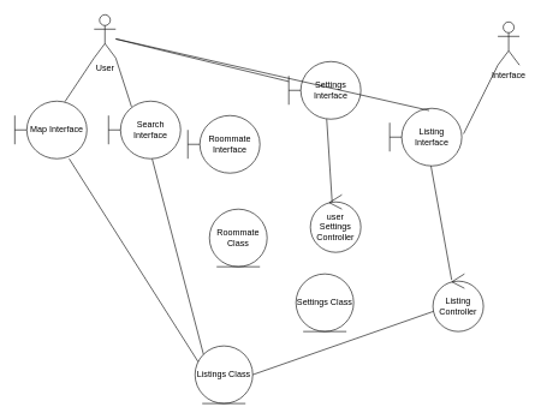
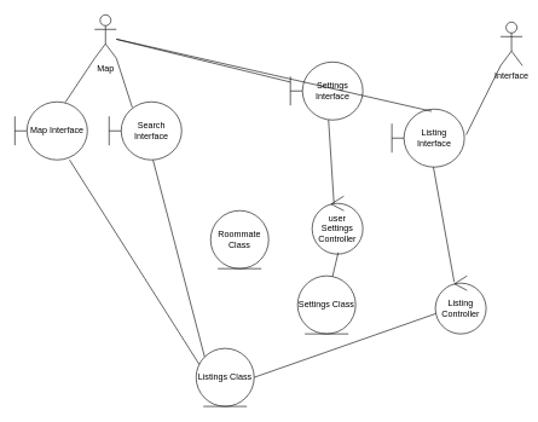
  <mxCell id="0" />
  <mxCell id="1" parent="0" />
  <mxCell id="2" style="rounded=0;orthogonalLoop=1;jettySize=auto;html=1;endArrow=none;startFill=0;" edge="1" parent="1" source="3" target="11"><mxGeometry relative="1" as="geometry" /></mxCell>
- <mxCell id="3" value="User" style="shape=umlActor;verticalLabelPosition=bottom;verticalAlign=top;html=1;outlineConnect=0;" vertex="1" parent="1"><mxGeometry x="130" y="20" width="30" height="60" as="geometry" /></mxCell>
+ <mxCell id="3" value="Map" style="shape=umlActor;verticalLabelPosition=bottom;verticalAlign=top;html=1;outlineConnect=0;" vertex="1" parent="1"><mxGeometry x="130" y="20" width="30" height="60" as="geometry" /></mxCell>
  <mxCell id="4" value="Interface" style="shape=umlActor;verticalLabelPosition=bottom;verticalAlign=top;html=1;outlineConnect=0;" vertex="1" parent="1"><mxGeometry x="690" y="30" width="30" height="60" as="geometry" /></mxCell>
  <mxCell id="5" style="rounded=0;orthogonalLoop=1;jettySize=auto;html=1;entryX=0.057;entryY=0.281;entryDx=0;entryDy=0;entryPerimeter=0;endArrow=none;startFill=0;" edge="1" parent="1" source="6" target="16"><mxGeometry relative="1" as="geometry" /></mxCell>
  <mxCell id="6" value="Map Interface" style="shape=umlBoundary;whiteSpace=wrap;html=1;" vertex="1" parent="1"><mxGeometry x="20" y="140" width="100" height="80" as="geometry" /></mxCell>
  <mxCell id="7" style="rounded=0;orthogonalLoop=1;jettySize=auto;html=1;entryX=0;entryY=0;entryDx=0;entryDy=0;endArrow=none;startFill=0;" edge="1" parent="1" source="8" target="16"><mxGeometry relative="1" as="geometry" /></mxCell>
  <mxCell id="8" value="Search Interface" style="shape=umlBoundary;whiteSpace=wrap;html=1;" vertex="1" parent="1"><mxGeometry x="150" y="140" width="100" height="80" as="geometry" /></mxCell>
  <mxCell id="9" value="Listing Interface" style="shape=umlBoundary;whiteSpace=wrap;html=1;" vertex="1" parent="1"><mxGeometry x="540" y="150" width="100" height="80" as="geometry" /></mxCell>
- <mxCell id="10" value="Roommate Interface" style="shape=umlBoundary;whiteSpace=wrap;html=1;" vertex="1" parent="1"><mxGeometry x="260" y="160" width="100" height="80" as="geometry" /></mxCell>
  <mxCell id="11" value="Settings Interface" style="shape=umlBoundary;whiteSpace=wrap;html=1;" vertex="1" parent="1"><mxGeometry x="400" y="85" width="100" height="80" as="geometry" /></mxCell>
  <mxCell id="12" style="rounded=0;orthogonalLoop=1;jettySize=auto;html=1;entryX=1;entryY=0.5;entryDx=0;entryDy=0;endArrow=none;startFill=0;" edge="1" parent="1" source="13" target="16"><mxGeometry relative="1" as="geometry" /></mxCell>
  <mxCell id="13" value="Listing&lt;div&gt;Controller&lt;/div&gt;" style="ellipse;shape=umlControl;whiteSpace=wrap;html=1;" vertex="1" parent="1"><mxGeometry x="600" y="380" width="70" height="80" as="geometry" /></mxCell>
  <mxCell id="14" value="user&lt;div&gt;Settings&lt;/div&gt;&lt;div&gt;Controller&lt;/div&gt;" style="ellipse;shape=umlControl;whiteSpace=wrap;html=1;" vertex="1" parent="1"><mxGeometry x="430" y="270" width="70" height="80" as="geometry" /></mxCell>
  <mxCell id="15" value="Settings Class" style="ellipse;shape=umlEntity;whiteSpace=wrap;html=1;" vertex="1" parent="1"><mxGeometry x="410" y="380" width="80" height="80" as="geometry" /></mxCell>
  <mxCell id="16" value="Listings Class" style="ellipse;shape=umlEntity;whiteSpace=wrap;html=1;" vertex="1" parent="1"><mxGeometry x="270" y="480" width="80" height="80" as="geometry" /></mxCell>
  <mxCell id="17" value="Roommate&lt;div&gt;Class&lt;/div&gt;" style="ellipse;shape=umlEntity;whiteSpace=wrap;html=1;" vertex="1" parent="1"><mxGeometry x="290" y="290" width="80" height="80" as="geometry" /></mxCell>
  <mxCell id="18" style="rounded=0;orthogonalLoop=1;jettySize=auto;html=1;exitX=1;exitY=1;exitDx=0;exitDy=0;exitPerimeter=0;entryX=0.319;entryY=0.097;entryDx=0;entryDy=0;entryPerimeter=0;endArrow=none;startFill=0;" edge="1" parent="1" source="3" target="8"><mxGeometry relative="1" as="geometry" /></mxCell>
  <mxCell id="19" style="rounded=0;orthogonalLoop=1;jettySize=auto;html=1;exitX=0;exitY=1;exitDx=0;exitDy=0;exitPerimeter=0;entryX=0.695;entryY=0.009;entryDx=0;entryDy=0;entryPerimeter=0;endArrow=none;startFill=0;" edge="1" parent="1" source="3" target="6"><mxGeometry relative="1" as="geometry" /></mxCell>
  <mxCell id="20" style="rounded=0;orthogonalLoop=1;jettySize=auto;html=1;entryX=0.548;entryY=0.038;entryDx=0;entryDy=0;entryPerimeter=0;endArrow=none;startFill=0;" edge="1" parent="1" source="3" target="9"><mxGeometry relative="1" as="geometry" /></mxCell>
  <mxCell id="21" style="rounded=0;orthogonalLoop=1;jettySize=auto;html=1;entryX=0.43;entryY=0.119;entryDx=0;entryDy=0;entryPerimeter=0;endArrow=none;startFill=0;" edge="1" parent="1" source="11" target="14"><mxGeometry relative="1" as="geometry" /></mxCell>
  <mxCell id="22" style="rounded=0;orthogonalLoop=1;jettySize=auto;html=1;entryX=1.025;entryY=0.443;entryDx=0;entryDy=0;entryPerimeter=0;endArrow=none;startFill=0;" edge="1" parent="1" source="4" target="9"><mxGeometry relative="1" as="geometry" /></mxCell>
  <mxCell id="23" style="rounded=0;orthogonalLoop=1;jettySize=auto;html=1;entryX=0.371;entryY=0.104;entryDx=0;entryDy=0;entryPerimeter=0;endArrow=none;startFill=0;" edge="1" parent="1" source="9" target="13"><mxGeometry relative="1" as="geometry" /></mxCell>
+ <mxCell id="24" style="rounded=0;orthogonalLoop=1;jettySize=auto;html=1;entryX=0.514;entryY=0.972;entryDx=0;entryDy=0;entryPerimeter=0;endArrow=none;startFill=0;" edge="1" parent="1" source="15" target="14"><mxGeometry relative="1" as="geometry" /></mxCell>
